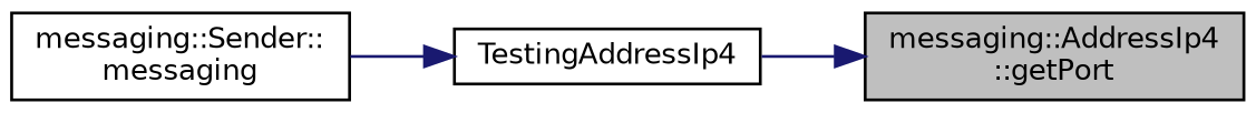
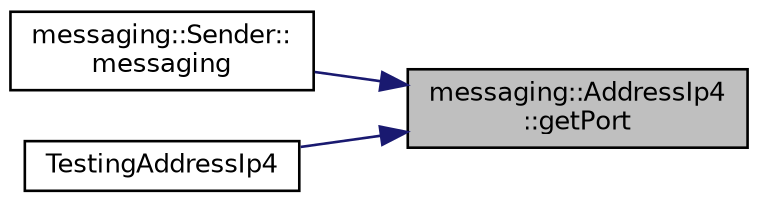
  digraph {
    rankdir=RL
    node [color=black fillcolor=white fontname=Helvetica fontsize=10 shape=record style=filled]
    edge [color=midnightblue dir=back fontname=Helvetica fontsize=10 labelfontname=Helvetica labelfontsize=10 style=solid]
    n1 [fillcolor=grey75 fontcolor=black height=0.2 label="messaging::AddressIp4\l::getPort" width=0.4]
    n2 [height=0.2 label="messaging::Sender::\lmessaging" width=0.4]
    n3 [height=0.2 label=TestingAddressIp4 width=0.4]
-   n3 -> n2
+   n1 -> n2
    n1 -> n3
  }
